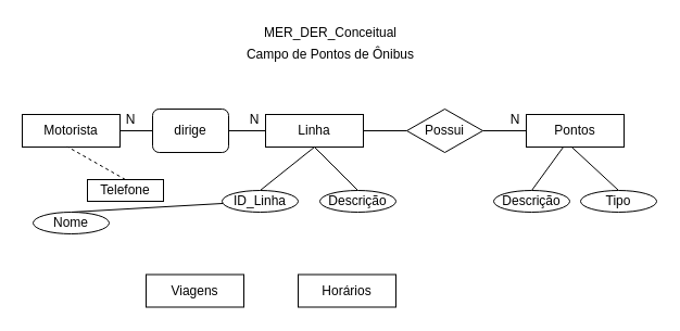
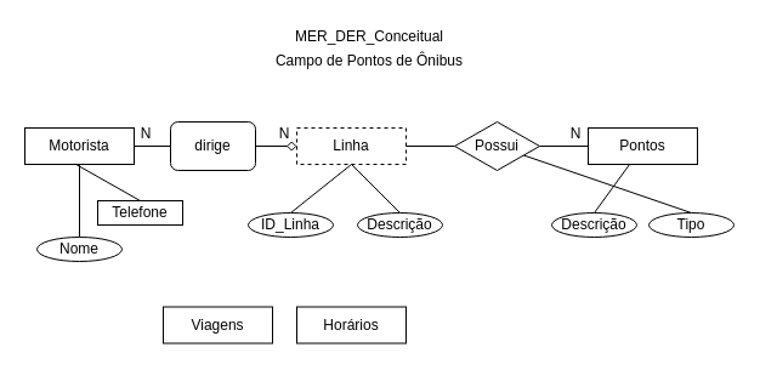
  <mxCell id="0" />
  <mxCell id="1" parent="0" />
  <mxCell id="2" value="Motorista" style="rounded=0;whiteSpace=wrap;html=1;" vertex="1" parent="1"><mxGeometry x="20" y="105" width="90" height="30" as="geometry" /></mxCell>
- <mxCell id="3" style="edgeStyle=none;rounded=0;orthogonalLoop=1;jettySize=auto;html=1;exitX=0.5;exitY=0;exitDx=0;exitDy=0;endArrow=none;endFill=0;" edge="1" parent="1" source="4" target="17"><mxGeometry relative="1" as="geometry" /></mxCell>
+ <mxCell id="3" style="edgeStyle=none;rounded=0;orthogonalLoop=1;jettySize=auto;html=1;exitX=0.5;exitY=0;exitDx=0;exitDy=0;endArrow=none;endFill=0;" edge="1" parent="1" source="4" target="2"><mxGeometry relative="1" as="geometry" /></mxCell>
  <mxCell id="4" value="Nome" style="ellipse;whiteSpace=wrap;html=1;" vertex="1" parent="1"><mxGeometry x="30" y="195" width="70" height="20" as="geometry" /></mxCell>
- <mxCell id="5" style="edgeStyle=none;rounded=0;orthogonalLoop=1;jettySize=auto;html=1;exitX=0.5;exitY=0;exitDx=0;exitDy=0;entryX=0.46;entryY=0.987;entryDx=0;entryDy=0;entryPerimeter=0;endArrow=none;endFill=0;dashed=1;" edge="1" parent="1" source="6" target="2"><mxGeometry relative="1" as="geometry" /></mxCell>
+ <mxCell id="5" style="edgeStyle=none;rounded=0;orthogonalLoop=1;jettySize=auto;html=1;exitX=0.5;exitY=0;exitDx=0;exitDy=0;entryX=0.46;entryY=0.987;entryDx=0;entryDy=0;entryPerimeter=0;endArrow=none;endFill=0;" edge="1" parent="1" source="6" target="2"><mxGeometry relative="1" as="geometry" /></mxCell>
  <mxCell id="6" value="Telefone" style="whiteSpace=wrap;html=1;rounded=0;" vertex="1" parent="1"><mxGeometry x="80" y="165" width="70" height="20" as="geometry" /></mxCell>
  <mxCell id="7" value="" style="edgeStyle=none;rounded=0;orthogonalLoop=1;jettySize=auto;html=1;endArrow=none;endFill=0;" edge="1" parent="1" target="2"><mxGeometry relative="1" as="geometry"><mxPoint x="110" y="113.864" as="sourcePoint" /></mxGeometry></mxCell>
  <mxCell id="8" value="Pontos" style="rounded=0;whiteSpace=wrap;html=1;" vertex="1" parent="1"><mxGeometry x="484" y="105" width="90" height="30" as="geometry" /></mxCell>
  <mxCell id="9" style="edgeStyle=none;rounded=0;orthogonalLoop=1;jettySize=auto;html=1;exitX=0.5;exitY=0;exitDx=0;exitDy=0;endArrow=none;endFill=0;" edge="1" source="10" target="8" parent="1"><mxGeometry relative="1" as="geometry" /></mxCell>
  <mxCell id="10" value="Descrição" style="ellipse;whiteSpace=wrap;html=1;" vertex="1" parent="1"><mxGeometry x="454" y="175" width="70" height="20" as="geometry" /></mxCell>
- <mxCell id="11" style="edgeStyle=none;rounded=0;orthogonalLoop=1;jettySize=auto;html=1;exitX=0.5;exitY=0;exitDx=0;exitDy=0;entryX=0.46;entryY=0.987;entryDx=0;entryDy=0;entryPerimeter=0;endArrow=none;endFill=0;" edge="1" source="12" target="8" parent="1"><mxGeometry relative="1" as="geometry" /></mxCell>
+ <mxCell id="11" style="edgeStyle=none;rounded=0;orthogonalLoop=1;jettySize=auto;html=1;exitX=0.5;exitY=0;exitDx=0;exitDy=0;endArrow=none;endFill=0;" edge="1" source="12" target="20" parent="1"><mxGeometry relative="1" as="geometry" /></mxCell>
  <mxCell id="12" value="Tipo" style="ellipse;whiteSpace=wrap;html=1;" vertex="1" parent="1"><mxGeometry x="534" y="175" width="70" height="20" as="geometry" /></mxCell>
- <mxCell id="13" value="Linha" style="rounded=0;whiteSpace=wrap;html=1;" vertex="1" parent="1"><mxGeometry x="244" y="105" width="90" height="30" as="geometry" /></mxCell>
+ <mxCell id="13" value="Linha" style="rounded=0;whiteSpace=wrap;html=1;dashed=1;" vertex="1" parent="1"><mxGeometry x="244" y="105" width="90" height="30" as="geometry" /></mxCell>
  <mxCell id="14" style="edgeStyle=none;rounded=0;orthogonalLoop=1;jettySize=auto;html=1;exitX=0.5;exitY=0;exitDx=0;exitDy=0;entryX=0.5;entryY=1;entryDx=0;entryDy=0;endArrow=none;endFill=0;" edge="1" parent="1" source="15" target="13"><mxGeometry relative="1" as="geometry" /></mxCell>
  <mxCell id="15" value="Descrição" style="ellipse;whiteSpace=wrap;html=1;" vertex="1" parent="1"><mxGeometry x="294" y="175" width="70" height="20" as="geometry" /></mxCell>
  <mxCell id="16" style="rounded=0;orthogonalLoop=1;jettySize=auto;html=1;exitX=0.5;exitY=0;exitDx=0;exitDy=0;entryX=0.5;entryY=1;entryDx=0;entryDy=0;endArrow=none;endFill=0;" edge="1" parent="1" source="17" target="13"><mxGeometry relative="1" as="geometry" /></mxCell>
  <mxCell id="17" value="ID_Linha" style="ellipse;whiteSpace=wrap;html=1;" vertex="1" parent="1"><mxGeometry x="204" y="175" width="70" height="20" as="geometry" /></mxCell>
  <mxCell id="18" style="edgeStyle=none;rounded=0;orthogonalLoop=1;jettySize=auto;html=1;exitX=1;exitY=0.5;exitDx=0;exitDy=0;entryX=0;entryY=0.5;entryDx=0;entryDy=0;endArrow=none;endFill=0;" edge="1" parent="1" source="20" target="8"><mxGeometry relative="1" as="geometry" /></mxCell>
  <mxCell id="19" style="edgeStyle=none;rounded=0;orthogonalLoop=1;jettySize=auto;html=1;exitX=0;exitY=0.5;exitDx=0;exitDy=0;entryX=1;entryY=0.5;entryDx=0;entryDy=0;endArrow=none;endFill=0;" edge="1" parent="1" source="20" target="13"><mxGeometry relative="1" as="geometry" /></mxCell>
  <mxCell id="20" value="Possui" style="rhombus;whiteSpace=wrap;html=1;" vertex="1" parent="1"><mxGeometry x="374" y="100" width="70" height="40" as="geometry" /></mxCell>
  <mxCell id="21" value="N" style="text;html=1;strokeColor=none;fillColor=none;align=center;verticalAlign=middle;whiteSpace=wrap;rounded=0;" vertex="1" parent="1"><mxGeometry x="464" y="100" width="20" height="20" as="geometry" /></mxCell>
- <mxCell id="22" style="edgeStyle=none;rounded=0;orthogonalLoop=1;jettySize=auto;html=1;exitX=1;exitY=0.5;exitDx=0;exitDy=0;entryX=0;entryY=0.5;entryDx=0;entryDy=0;endArrow=none;endFill=0;" edge="1" parent="1" source="24" target="13"><mxGeometry relative="1" as="geometry" /></mxCell>
+ <mxCell id="22" style="edgeStyle=none;rounded=0;orthogonalLoop=1;jettySize=auto;html=1;exitX=1;exitY=0.5;exitDx=0;exitDy=0;entryX=0;entryY=0.5;entryDx=0;entryDy=0;endArrow=diamond;endFill=0;" edge="1" parent="1" source="24" target="13"><mxGeometry relative="1" as="geometry" /></mxCell>
  <mxCell id="23" style="edgeStyle=none;rounded=0;orthogonalLoop=1;jettySize=auto;html=1;exitX=0;exitY=0.5;exitDx=0;exitDy=0;entryX=1;entryY=0.5;entryDx=0;entryDy=0;endArrow=none;endFill=0;" edge="1" parent="1" source="24" target="2"><mxGeometry relative="1" as="geometry" /></mxCell>
  <mxCell id="24" value="dirige" style="whiteSpace=wrap;html=1;rounded=1;" vertex="1" parent="1"><mxGeometry x="140" y="100" width="70" height="40" as="geometry" /></mxCell>
  <mxCell id="25" value="N" style="text;html=1;strokeColor=none;fillColor=none;align=center;verticalAlign=middle;whiteSpace=wrap;rounded=0;" vertex="1" parent="1"><mxGeometry x="110" y="100" width="20" height="20" as="geometry" /></mxCell>
  <mxCell id="26" value="N" style="text;html=1;strokeColor=none;fillColor=none;align=center;verticalAlign=middle;whiteSpace=wrap;rounded=0;" vertex="1" parent="1"><mxGeometry x="224" y="100" width="20" height="20" as="geometry" /></mxCell>
- <mxCell id="27" value="Horários" style="rounded=0;whiteSpace=wrap;html=1;" vertex="1" parent="1"><mxGeometry x="274" y="252.5" width="90" height="30" as="geometry" /></mxCell>
+ <mxCell id="27" value="Horários" style="rounded=0;whiteSpace=wrap;html=1;" vertex="1" parent="1"><mxGeometry x="244" y="252.5" width="90" height="30" as="geometry" /></mxCell>
  <mxCell id="28" value="Viagens" style="rounded=0;whiteSpace=wrap;html=1;" vertex="1" parent="1"><mxGeometry x="134" y="252.5" width="90" height="30" as="geometry" /></mxCell>
  <mxCell id="29" value="MER_DER_Conceitual" style="text;html=1;strokeColor=none;fillColor=none;align=center;verticalAlign=middle;whiteSpace=wrap;rounded=0;" vertex="1" parent="1"><mxGeometry x="239" y="20" width="130" height="20" as="geometry" /></mxCell>
  <mxCell id="30" value="Campo de Pontos de Ônibus" style="text;html=1;strokeColor=none;fillColor=none;align=center;verticalAlign=middle;whiteSpace=wrap;rounded=0;" vertex="1" parent="1"><mxGeometry x="214" y="40" width="180" height="20" as="geometry" /></mxCell>
